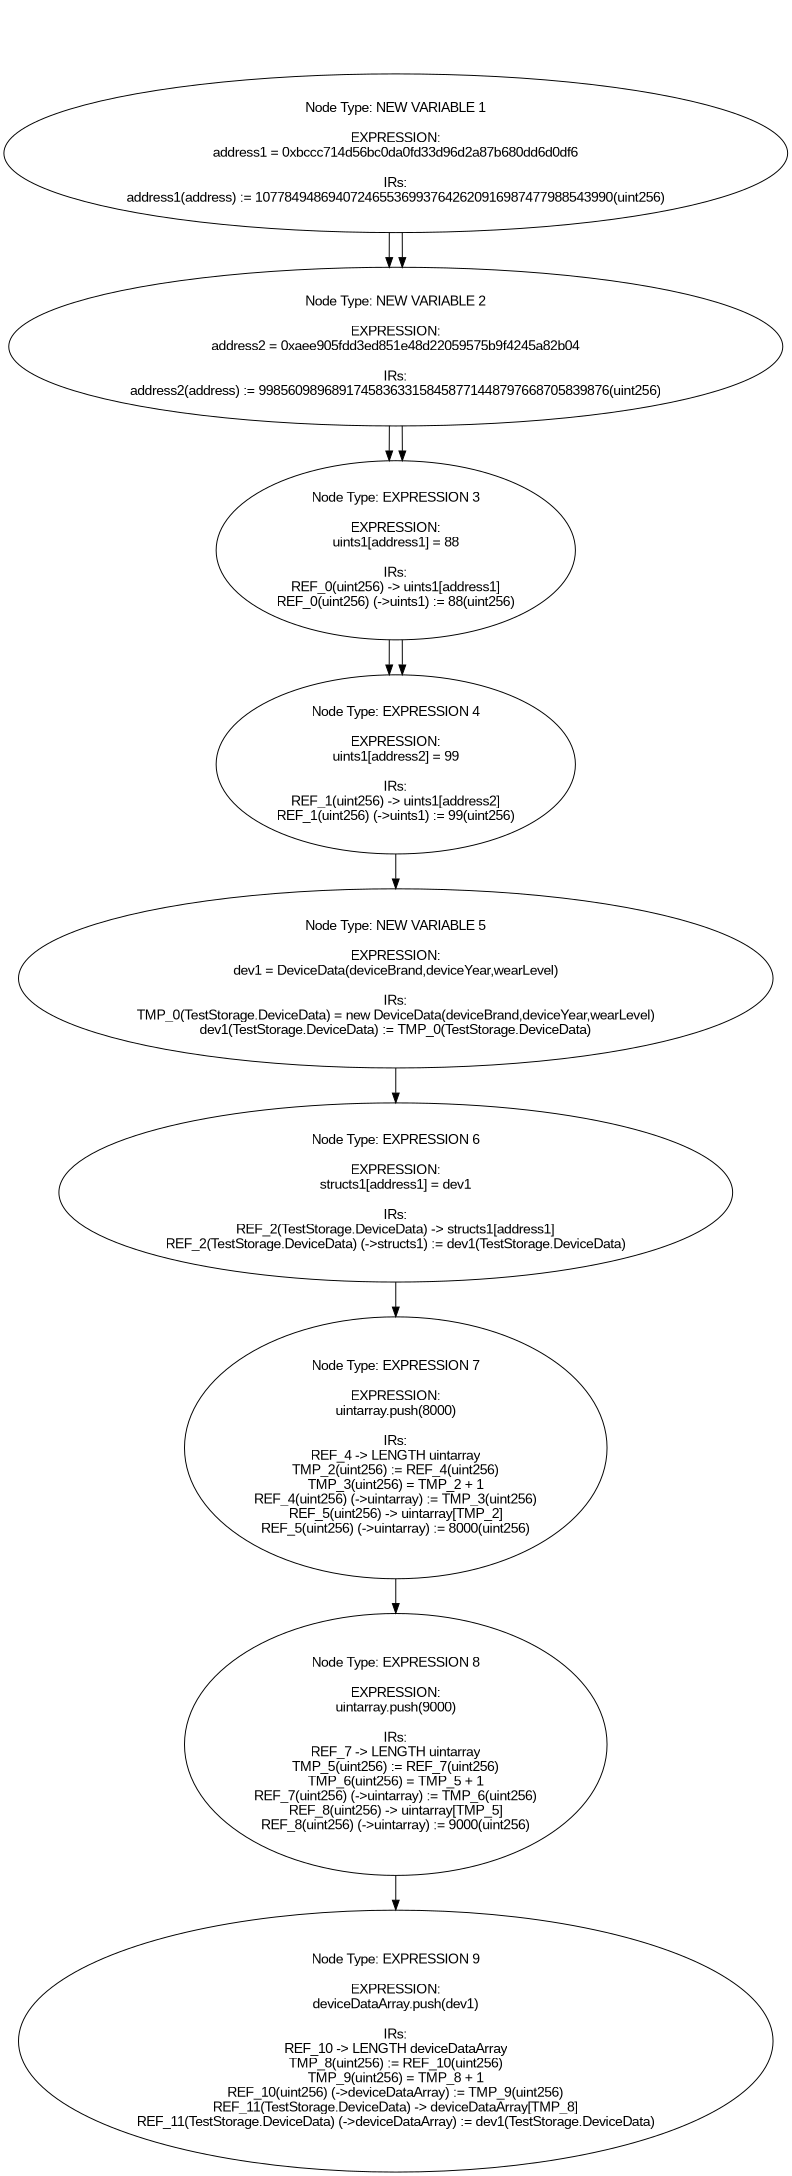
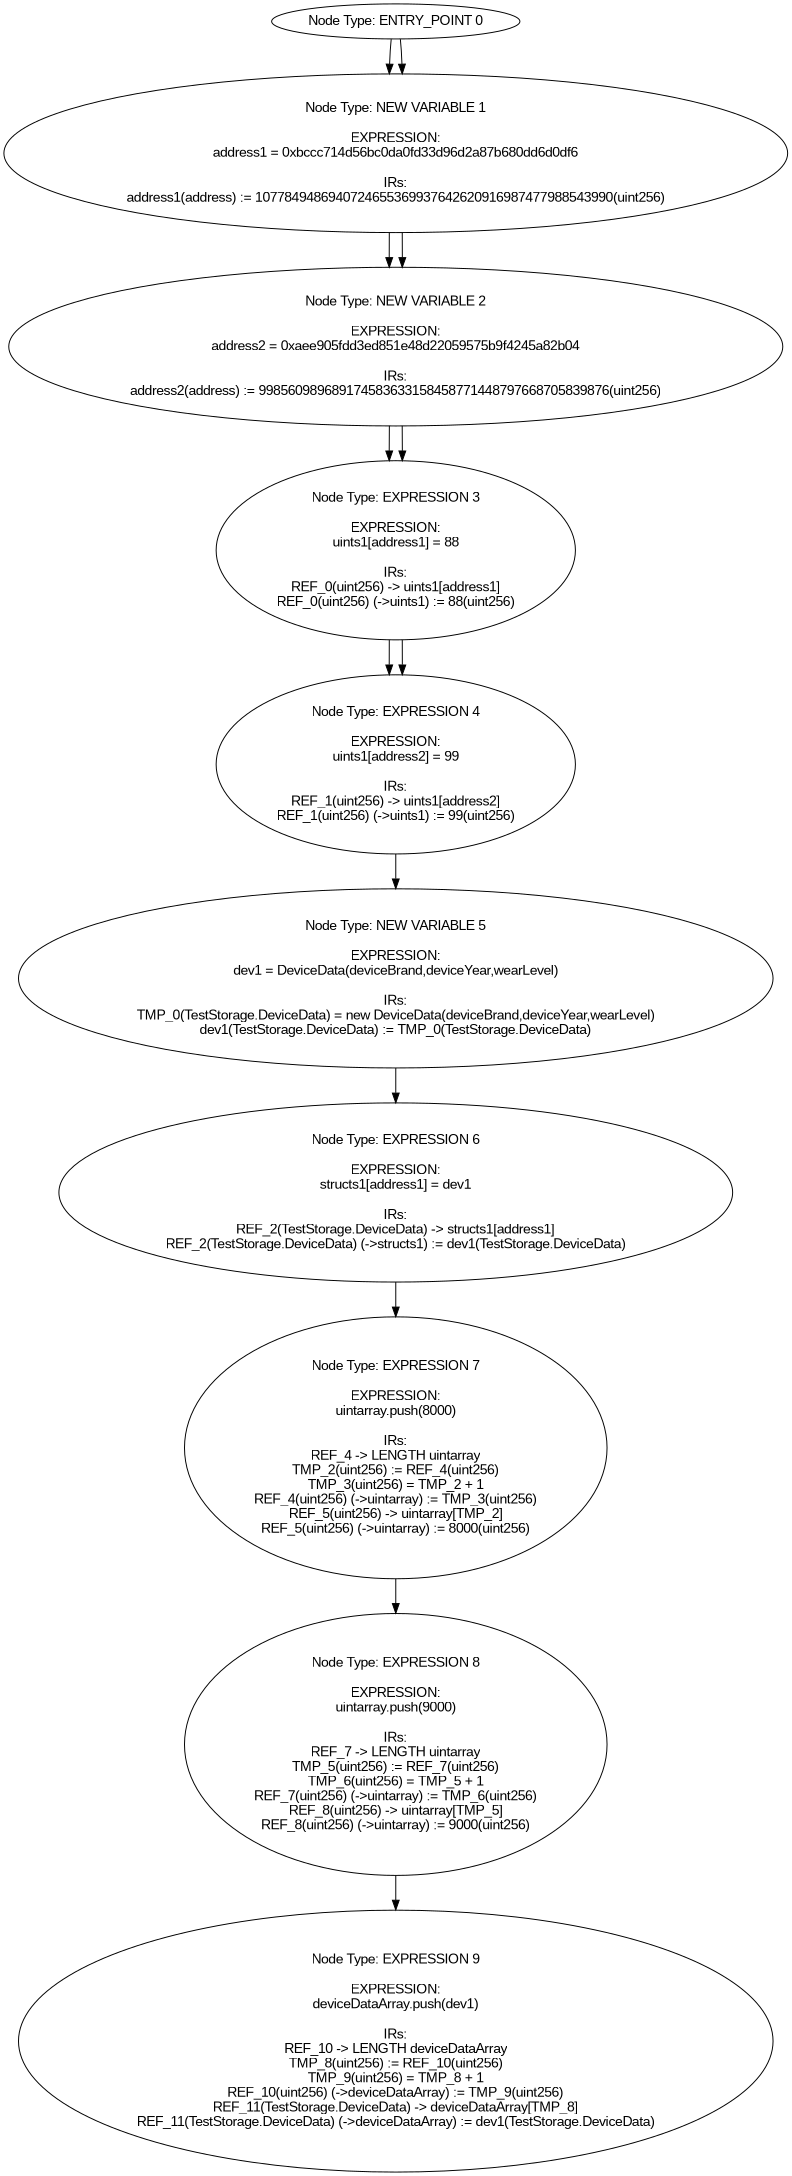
  digraph {
    fontname="Liberation Sans"
    node [fontname="Liberation Sans"]
    edge [fontname="Liberation Sans"]
+   n1 [label="Node Type: ENTRY_POINT 0\n"]
    n2 [label="Node Type: NEW VARIABLE 1\n\nEXPRESSION:\naddress1 = 0xbccc714d56bc0da0fd33d96d2a87b680dd6d0df6\n\nIRs:\naddress1(address) := 1077849486940724655369937642620916987477988543990(uint256)"]
    n3 [label="Node Type: NEW VARIABLE 2\n\nEXPRESSION:\naddress2 = 0xaee905fdd3ed851e48d22059575b9f4245a82b04\n\nIRs:\naddress2(address) := 998560989689174583633158458771448797668705839876(uint256)"]
    n4 [label="Node Type: EXPRESSION 3\n\nEXPRESSION:\nuints1[address1] = 88\n\nIRs:\nREF_0(uint256) -> uints1[address1]\nREF_0(uint256) (->uints1) := 88(uint256)"]
    n5 [label="Node Type: EXPRESSION 4\n\nEXPRESSION:\nuints1[address2] = 99\n\nIRs:\nREF_1(uint256) -> uints1[address2]\nREF_1(uint256) (->uints1) := 99(uint256)"]
    n6 [label="Node Type: NEW VARIABLE 5\n\nEXPRESSION:\ndev1 = DeviceData(deviceBrand,deviceYear,wearLevel)\n\nIRs:\nTMP_0(TestStorage.DeviceData) = new DeviceData(deviceBrand,deviceYear,wearLevel)\ndev1(TestStorage.DeviceData) := TMP_0(TestStorage.DeviceData)"]
    n7 [label="Node Type: EXPRESSION 6\n\nEXPRESSION:\nstructs1[address1] = dev1\n\nIRs:\nREF_2(TestStorage.DeviceData) -> structs1[address1]\nREF_2(TestStorage.DeviceData) (->structs1) := dev1(TestStorage.DeviceData)"]
    n8 [label="Node Type: EXPRESSION 7\n\nEXPRESSION:\nuintarray.push(8000)\n\nIRs:\nREF_4 -> LENGTH uintarray\nTMP_2(uint256) := REF_4(uint256)\nTMP_3(uint256) = TMP_2 + 1\nREF_4(uint256) (->uintarray) := TMP_3(uint256)\nREF_5(uint256) -> uintarray[TMP_2]\nREF_5(uint256) (->uintarray) := 8000(uint256)"]
    n9 [label="Node Type: EXPRESSION 8\n\nEXPRESSION:\nuintarray.push(9000)\n\nIRs:\nREF_7 -> LENGTH uintarray\nTMP_5(uint256) := REF_7(uint256)\nTMP_6(uint256) = TMP_5 + 1\nREF_7(uint256) (->uintarray) := TMP_6(uint256)\nREF_8(uint256) -> uintarray[TMP_5]\nREF_8(uint256) (->uintarray) := 9000(uint256)"]
    n10 [label="Node Type: EXPRESSION 9\n\nEXPRESSION:\ndeviceDataArray.push(dev1)\n\nIRs:\nREF_10 -> LENGTH deviceDataArray\nTMP_8(uint256) := REF_10(uint256)\nTMP_9(uint256) = TMP_8 + 1\nREF_10(uint256) (->deviceDataArray) := TMP_9(uint256)\nREF_11(TestStorage.DeviceData) -> deviceDataArray[TMP_8]\nREF_11(TestStorage.DeviceData) (->deviceDataArray) := dev1(TestStorage.DeviceData)"]
+   n1 -> n2
+   n1 -> n2
    n2 -> n3
    n2 -> n3
    n3 -> n4
    n3 -> n4
    n4 -> n5
    n4 -> n5
    n5 -> n6
    n6 -> n7
    n7 -> n8
    n8 -> n9
    n9 -> n10
  }
